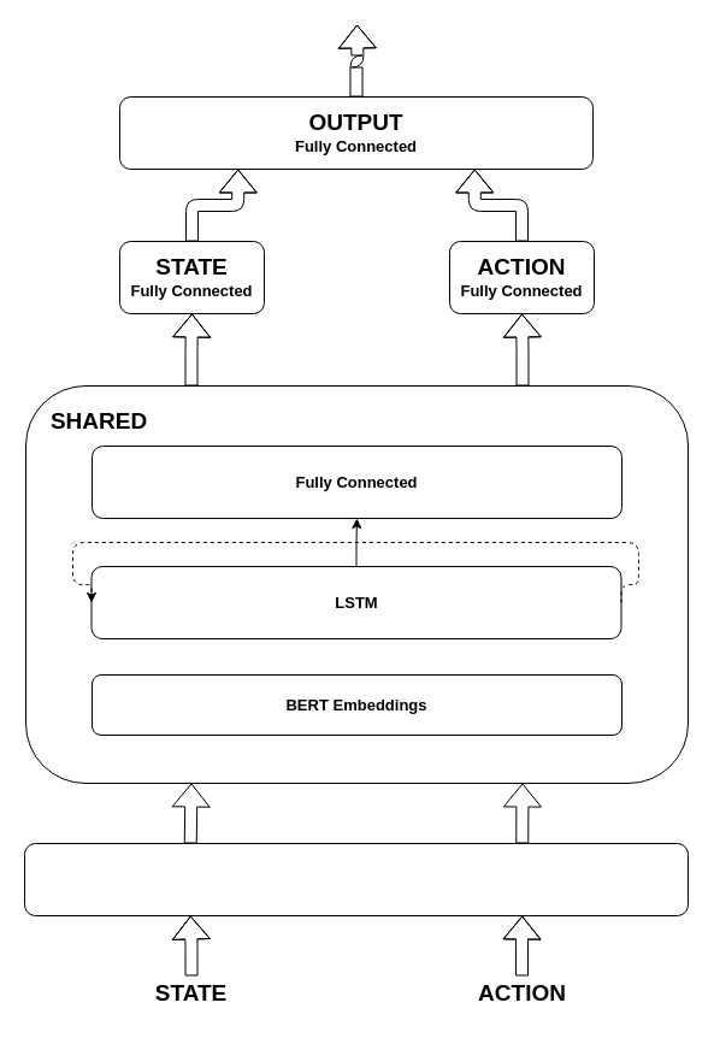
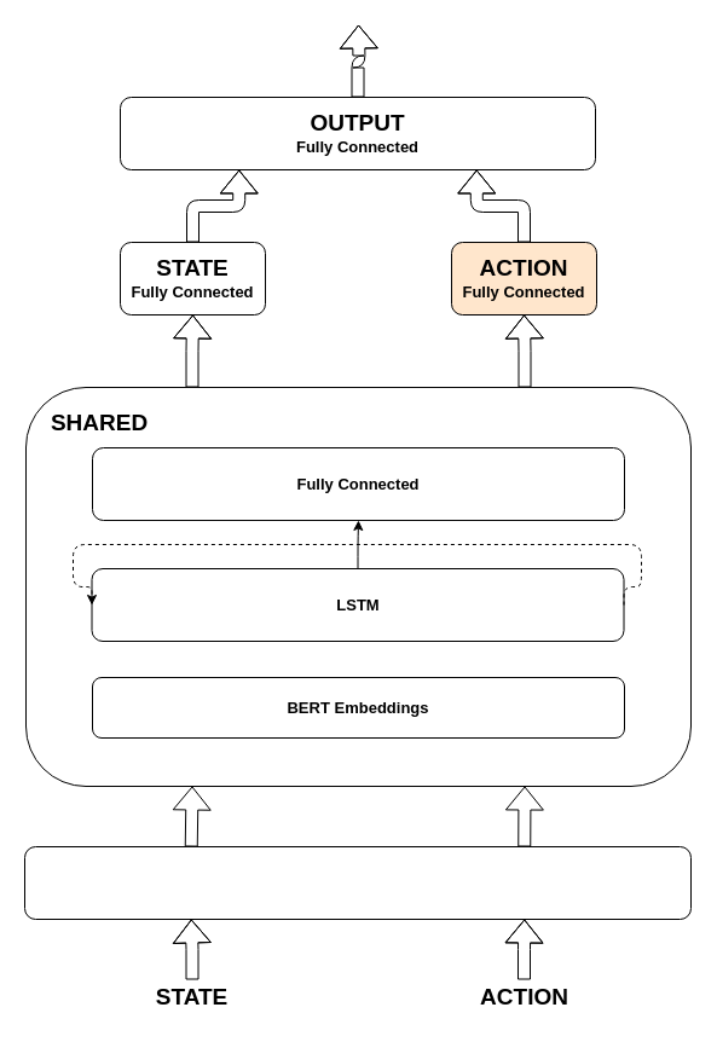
  <mxCell id="0" />
  <mxCell id="1" parent="0" />
  <mxCell id="2" style="edgeStyle=orthogonalEdgeStyle;rounded=1;orthogonalLoop=1;jettySize=auto;html=1;exitX=0.25;exitY=0;exitDx=0;exitDy=0;fontSize=13;shape=flexArrow;" parent="1" source="4" target="17" edge="1"><mxGeometry relative="1" as="geometry"><mxPoint x="158.5" y="350" as="sourcePoint" /></mxGeometry></mxCell>
  <mxCell id="3" style="edgeStyle=orthogonalEdgeStyle;rounded=1;orthogonalLoop=1;jettySize=auto;html=1;exitX=0.75;exitY=0;exitDx=0;exitDy=0;entryX=0.5;entryY=1;entryDx=0;entryDy=0;fontSize=13;shape=flexArrow;" parent="1" source="4" target="21" edge="1"><mxGeometry relative="1" as="geometry"><mxPoint x="433.5" y="350" as="sourcePoint" /></mxGeometry></mxCell>
  <mxCell id="4" value="" style="rounded=1;whiteSpace=wrap;html=1;" parent="1" vertex="1"><mxGeometry x="21" y="320" width="550" height="330" as="geometry" /></mxCell>
  <mxCell id="5" value="&lt;b&gt;&lt;font style=&quot;font-size: 13px&quot;&gt;BERT Embeddings&lt;/font&gt;&lt;/b&gt;" style="rounded=1;whiteSpace=wrap;html=1;" parent="1" vertex="1"><mxGeometry x="76" y="560" width="440" height="50" as="geometry" /></mxCell>
  <mxCell id="6" value="&lt;b&gt;&lt;font style=&quot;font-size: 19px&quot;&gt;SHARED&lt;/font&gt;&lt;/b&gt;" style="text;html=1;strokeColor=none;fillColor=none;align=center;verticalAlign=middle;whiteSpace=wrap;rounded=1;" parent="1" vertex="1"><mxGeometry x="32" y="330" width="100" height="40" as="geometry" /></mxCell>
  <mxCell id="7" style="edgeStyle=orthogonalEdgeStyle;shape=flexArrow;rounded=1;orthogonalLoop=1;jettySize=auto;html=1;exitX=0.5;exitY=0;exitDx=0;exitDy=0;entryX=0.25;entryY=1;entryDx=0;entryDy=0;fontSize=19;" parent="1" source="8" target="13" edge="1"><mxGeometry relative="1" as="geometry" /></mxCell>
  <mxCell id="8" value="&lt;b&gt;STATE&lt;/b&gt;" style="text;html=1;strokeColor=none;fillColor=none;align=center;verticalAlign=middle;whiteSpace=wrap;rounded=1;fontSize=19;" parent="1" vertex="1"><mxGeometry x="122" y="810" width="73" height="30" as="geometry" /></mxCell>
  <mxCell id="9" style="edgeStyle=orthogonalEdgeStyle;shape=flexArrow;rounded=1;orthogonalLoop=1;jettySize=auto;html=1;exitX=0.5;exitY=0;exitDx=0;exitDy=0;entryX=0.75;entryY=1;entryDx=0;entryDy=0;fontSize=19;" parent="1" source="10" target="13" edge="1"><mxGeometry relative="1" as="geometry" /></mxCell>
  <mxCell id="10" value="&lt;b&gt;ACTION&lt;/b&gt;" style="text;html=1;strokeColor=none;fillColor=none;align=center;verticalAlign=middle;whiteSpace=wrap;rounded=1;fontSize=19;" parent="1" vertex="1"><mxGeometry x="393.5" y="810" width="79" height="30" as="geometry" /></mxCell>
  <mxCell id="11" value="" style="edgeStyle=orthogonalEdgeStyle;rounded=1;orthogonalLoop=1;jettySize=auto;html=1;" parent="1" source="12" target="22" edge="1"><mxGeometry relative="1" as="geometry" /></mxCell>
  <mxCell id="12" value="&lt;b&gt;&lt;font style=&quot;font-size: 13px&quot;&gt;LSTM&lt;/font&gt;&lt;/b&gt;" style="rounded=1;whiteSpace=wrap;html=1;" parent="1" vertex="1"><mxGeometry x="75.5" y="470" width="440" height="60" as="geometry" /></mxCell>
  <mxCell id="13" value="" style="rounded=1;whiteSpace=wrap;html=1;fontSize=13;" parent="1" vertex="1"><mxGeometry x="20" y="700" width="551" height="60" as="geometry" /></mxCell>
  <mxCell id="14" value="" style="shape=flexArrow;endArrow=classic;html=1;rounded=1;fontSize=13;exitX=0.75;exitY=0;exitDx=0;exitDy=0;entryX=0.75;entryY=1;entryDx=0;entryDy=0;" parent="1" source="13" edge="1"><mxGeometry width="50" height="50" relative="1" as="geometry"><mxPoint x="272" y="700" as="sourcePoint" /><mxPoint x="433.5" y="650" as="targetPoint" /></mxGeometry></mxCell>
  <mxCell id="15" value="" style="shape=flexArrow;endArrow=classic;html=1;rounded=1;fontSize=13;exitX=0.25;exitY=0;exitDx=0;exitDy=0;entryX=0.25;entryY=1;entryDx=0;entryDy=0;" parent="1" source="13" edge="1"><mxGeometry width="50" height="50" relative="1" as="geometry"><mxPoint x="272" y="700" as="sourcePoint" /><mxPoint x="158.5" y="650" as="targetPoint" /></mxGeometry></mxCell>
  <mxCell id="16" style="edgeStyle=orthogonalEdgeStyle;shape=flexArrow;rounded=1;orthogonalLoop=1;jettySize=auto;html=1;exitX=0.5;exitY=0;exitDx=0;exitDy=0;entryX=0.25;entryY=1;entryDx=0;entryDy=0;fontSize=13;" parent="1" source="17" target="19" edge="1"><mxGeometry relative="1" as="geometry" /></mxCell>
  <mxCell id="17" value="&lt;b&gt;&lt;font style=&quot;font-size: 19px&quot;&gt;STATE&lt;/font&gt;&lt;br&gt;Fully Connected&lt;br&gt;&lt;/b&gt;" style="rounded=1;whiteSpace=wrap;html=1;fontSize=13;" parent="1" vertex="1"><mxGeometry x="99" y="200" width="120" height="60" as="geometry" /></mxCell>
  <mxCell id="18" style="edgeStyle=orthogonalEdgeStyle;shape=flexArrow;rounded=1;orthogonalLoop=1;jettySize=auto;html=1;exitX=0.5;exitY=0;exitDx=0;exitDy=0;fontSize=13;" parent="1" source="19" edge="1"><mxGeometry relative="1" as="geometry"><mxPoint x="296" y="20" as="targetPoint" /></mxGeometry></mxCell>
  <mxCell id="19" value="&lt;b&gt;&lt;font style=&quot;font-size: 19px&quot;&gt;OUTPUT&lt;/font&gt;&lt;br&gt;Fully Connected&lt;/b&gt;" style="rounded=1;whiteSpace=wrap;html=1;fontSize=13;" parent="1" vertex="1"><mxGeometry x="99" y="80" width="393" height="60" as="geometry" /></mxCell>
  <mxCell id="20" style="edgeStyle=orthogonalEdgeStyle;shape=flexArrow;rounded=1;orthogonalLoop=1;jettySize=auto;html=1;exitX=0.5;exitY=0;exitDx=0;exitDy=0;entryX=0.75;entryY=1;entryDx=0;entryDy=0;fontSize=13;" parent="1" source="21" target="19" edge="1"><mxGeometry relative="1" as="geometry" /></mxCell>
- <mxCell id="21" value="&lt;b&gt;&lt;font style=&quot;font-size: 19px&quot;&gt;ACTION&lt;/font&gt;&lt;br&gt;Fully Connected&lt;br&gt;&lt;/b&gt;" style="rounded=1;whiteSpace=wrap;html=1;fontSize=13;" parent="1" vertex="1"><mxGeometry x="373" y="200" width="120" height="60" as="geometry" /></mxCell>
+ <mxCell id="21" value="&lt;b&gt;&lt;font style=&quot;font-size: 19px&quot;&gt;ACTION&lt;/font&gt;&lt;br&gt;Fully Connected&lt;br&gt;&lt;/b&gt;" style="rounded=1;whiteSpace=wrap;html=1;fontSize=13;fillColor=#ffe6cc;" parent="1" vertex="1"><mxGeometry x="373" y="200" width="120" height="60" as="geometry" /></mxCell>
  <mxCell id="22" value="&lt;b&gt;&lt;font style=&quot;font-size: 13px&quot;&gt;Fully Connected&lt;/font&gt;&lt;/b&gt;" style="rounded=1;whiteSpace=wrap;html=1;" parent="1" vertex="1"><mxGeometry x="76" y="370" width="440" height="60" as="geometry" /></mxCell>
  <mxCell id="23" style="edgeStyle=orthogonalEdgeStyle;rounded=1;orthogonalLoop=1;jettySize=auto;html=1;exitX=1;exitY=0.5;exitDx=0;exitDy=0;entryX=0;entryY=0.5;entryDx=0;entryDy=0;dashed=1;" parent="1" source="12" target="12" edge="1"><mxGeometry relative="1" as="geometry"><Array as="points"><mxPoint x="516" y="485" /><mxPoint x="530" y="485" /><mxPoint x="530" y="450" /><mxPoint x="60" y="450" /><mxPoint x="60" y="485" /><mxPoint x="76" y="485" /></Array></mxGeometry></mxCell>
